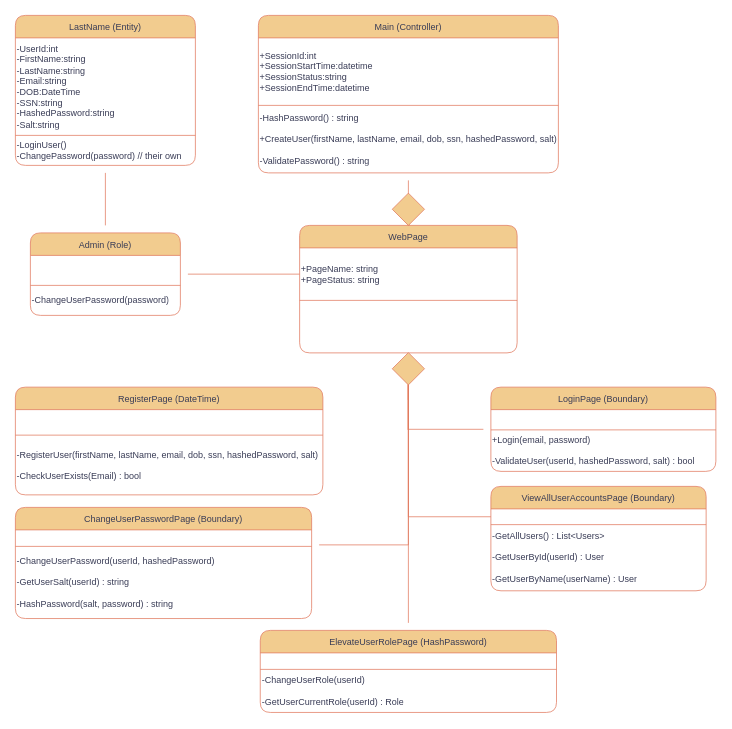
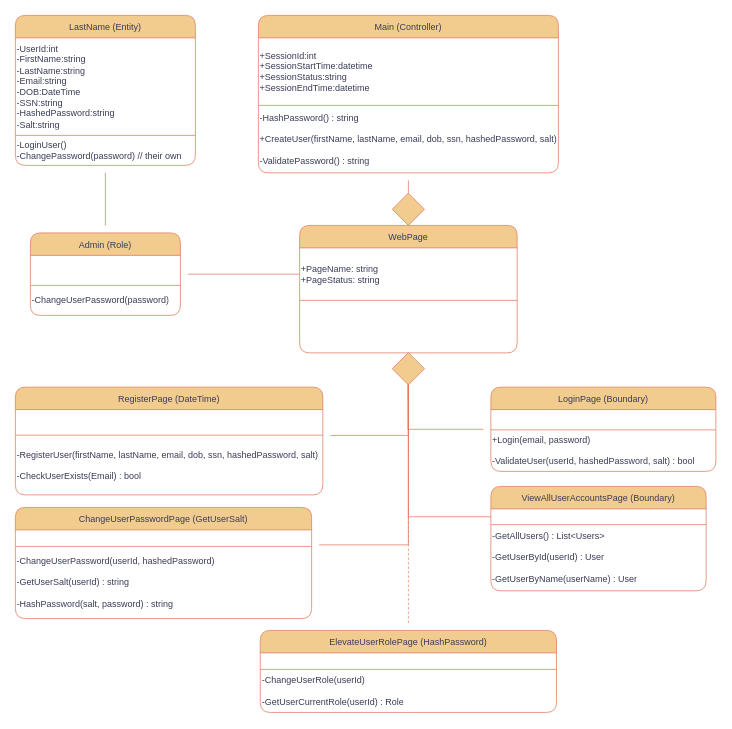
  <mxCell id="0" />
  <mxCell id="1" parent="0" />
- <mxCell id="2" style="edgeStyle=orthogonalEdgeStyle;rounded=0;orthogonalLoop=1;jettySize=auto;html=1;strokeColor=#E07A5F;fontColor=#393C56;fillColor=#F2CC8F;endArrow=none;endFill=0;" edge="1" parent="1" source="55" target="8"><mxGeometry relative="1" as="geometry" /></mxCell>
+ <mxCell id="2" style="edgeStyle=orthogonalEdgeStyle;rounded=0;orthogonalLoop=1;jettySize=auto;html=1;strokeColor=#E07A5F;fontColor=#393C56;fillColor=#F2CC8F;endArrow=none;endFill=0;dashed=1;" edge="1" parent="1" source="55" target="8"><mxGeometry relative="1" as="geometry" /></mxCell>
  <mxCell id="3" value="Main (Controller)" style="shape=table;startSize=30;container=1;collapsible=0;childLayout=tableLayout;perimeterSpacing=10;swimlaneLine=1;rounded=1;labelBackgroundColor=none;fillColor=#F2CC8F;strokeColor=#E07A5F;fontColor=#393C56;" parent="1" vertex="1"><mxGeometry x="344" y="20" width="400" height="210" as="geometry" /></mxCell>
  <mxCell id="4" value="" style="shape=tableRow;horizontal=0;startSize=0;swimlaneHead=0;swimlaneBody=0;strokeColor=#E07A5F;top=0;left=0;bottom=0;right=0;collapsible=0;dropTarget=0;fillColor=none;points=[[0,0.5],[1,0.5]];portConstraint=eastwest;swimlaneLine=1;labelBackgroundColor=none;fontColor=#393C56;" parent="3" vertex="1"><mxGeometry y="30" width="400" height="90" as="geometry" /></mxCell>
  <mxCell id="5" value="+SessionId:int&lt;br&gt;+SessionStartTime:datetime&lt;br&gt;+SessionStatus:string&lt;br&gt;+SessionEndTime:datetime" style="shape=partialRectangle;html=1;whiteSpace=wrap;connectable=0;strokeColor=#E07A5F;overflow=hidden;fillColor=none;top=0;left=0;bottom=0;right=0;pointerEvents=1;swimlaneLine=1;align=left;labelBackgroundColor=none;fontColor=#393C56;" parent="4" vertex="1"><mxGeometry width="400" height="90" as="geometry"><mxRectangle width="400" height="90" as="alternateBounds" /></mxGeometry></mxCell>
  <mxCell id="6" value="" style="shape=tableRow;horizontal=0;startSize=0;swimlaneHead=0;swimlaneBody=0;strokeColor=#E07A5F;top=0;left=0;bottom=0;right=0;collapsible=0;dropTarget=0;fillColor=none;points=[[0,0.5],[1,0.5]];portConstraint=eastwest;swimlaneLine=1;labelBackgroundColor=none;fontColor=#393C56;" parent="3" vertex="1"><mxGeometry y="120" width="400" height="90" as="geometry" /></mxCell>
  <mxCell id="7" value="-HashPassword() : string&lt;br&gt;&lt;br&gt;+CreateUser(firstName, lastName, email, dob, ssn, hashedPassword, salt)&lt;br&gt;&lt;br&gt;-ValidatePassword() : string" style="shape=partialRectangle;html=1;whiteSpace=wrap;connectable=0;strokeColor=#E07A5F;overflow=hidden;fillColor=none;top=0;left=0;bottom=0;right=0;pointerEvents=1;swimlaneLine=1;align=left;labelBackgroundColor=none;fontColor=#393C56;" parent="6" vertex="1"><mxGeometry width="400" height="90" as="geometry"><mxRectangle width="400" height="90" as="alternateBounds" /></mxGeometry></mxCell>
  <mxCell id="8" value="WebPage" style="shape=table;startSize=30;container=1;collapsible=0;childLayout=tableLayout;perimeterSpacing=10;swimlaneLine=1;rounded=1;labelBackgroundColor=none;fillColor=#F2CC8F;strokeColor=#E07A5F;fontColor=#393C56;" parent="1" vertex="1"><mxGeometry x="399" y="300" width="290" height="170" as="geometry" /></mxCell>
  <mxCell id="9" value="" style="shape=tableRow;horizontal=0;startSize=0;swimlaneHead=0;swimlaneBody=0;strokeColor=#E07A5F;top=0;left=0;bottom=0;right=0;collapsible=0;dropTarget=0;fillColor=none;points=[[0,0.5],[1,0.5]];portConstraint=eastwest;swimlaneLine=1;labelBackgroundColor=none;fontColor=#393C56;" parent="8" vertex="1"><mxGeometry y="30" width="290" height="70" as="geometry" /></mxCell>
  <mxCell id="10" value="+PageName: string&lt;br&gt;+PageStatus: string" style="shape=partialRectangle;html=1;whiteSpace=wrap;connectable=0;strokeColor=#E07A5F;overflow=hidden;fillColor=none;top=0;left=0;bottom=0;right=0;pointerEvents=1;swimlaneLine=1;align=left;labelBackgroundColor=none;fontColor=#393C56;" parent="9" vertex="1"><mxGeometry width="290" height="70" as="geometry"><mxRectangle width="290" height="70" as="alternateBounds" /></mxGeometry></mxCell>
  <mxCell id="11" value="" style="shape=tableRow;horizontal=0;startSize=0;swimlaneHead=0;swimlaneBody=0;strokeColor=#E07A5F;top=0;left=0;bottom=0;right=0;collapsible=0;dropTarget=0;fillColor=none;points=[[0,0.5],[1,0.5]];portConstraint=eastwest;swimlaneLine=1;labelBackgroundColor=none;fontColor=#393C56;" parent="8" vertex="1"><mxGeometry y="100" width="290" height="70" as="geometry" /></mxCell>
  <mxCell id="12" value="" style="shape=partialRectangle;html=1;whiteSpace=wrap;connectable=0;strokeColor=#E07A5F;overflow=hidden;fillColor=none;top=0;left=0;bottom=0;right=0;pointerEvents=1;swimlaneLine=1;align=left;labelBackgroundColor=none;fontColor=#393C56;" parent="11" vertex="1"><mxGeometry width="290" height="70" as="geometry"><mxRectangle width="290" height="70" as="alternateBounds" /></mxGeometry></mxCell>
  <mxCell id="13" style="edgeStyle=orthogonalEdgeStyle;rounded=0;orthogonalLoop=1;jettySize=auto;html=1;strokeColor=#E07A5F;fontColor=#393C56;fillColor=#F2CC8F;endArrow=none;endFill=0;" edge="1" parent="1" source="14" target="20"><mxGeometry relative="1" as="geometry" /></mxCell>
  <mxCell id="14" value="LastName (Entity)" style="shape=table;startSize=30;container=1;collapsible=0;childLayout=tableLayout;perimeterSpacing=10;swimlaneLine=1;rounded=1;labelBackgroundColor=none;fillColor=#F2CC8F;strokeColor=#E07A5F;fontColor=#393C56;" parent="1" vertex="1"><mxGeometry x="20" y="20" width="240" height="200" as="geometry" /></mxCell>
  <mxCell id="15" value="" style="shape=tableRow;horizontal=0;startSize=0;swimlaneHead=0;swimlaneBody=0;strokeColor=#E07A5F;top=0;left=0;bottom=0;right=0;collapsible=0;dropTarget=0;fillColor=none;points=[[0,0.5],[1,0.5]];portConstraint=eastwest;swimlaneLine=1;labelBackgroundColor=none;fontColor=#393C56;" parent="14" vertex="1"><mxGeometry y="30" width="240" height="130" as="geometry" /></mxCell>
  <mxCell id="16" value="-UserId:int&lt;br&gt;-FirstName:string&lt;br&gt;-LastName:string&lt;br&gt;-Email:string&lt;br&gt;-DOB:DateTime&lt;br&gt;-SSN:string&lt;br&gt;-HashedPassword:string&lt;br&gt;-Salt:string" style="shape=partialRectangle;html=1;whiteSpace=wrap;connectable=0;strokeColor=#E07A5F;overflow=hidden;fillColor=none;top=0;left=0;bottom=0;right=0;pointerEvents=1;swimlaneLine=1;align=left;labelBackgroundColor=none;fontColor=#393C56;" parent="15" vertex="1"><mxGeometry width="240" height="130" as="geometry"><mxRectangle width="240" height="130" as="alternateBounds" /></mxGeometry></mxCell>
  <mxCell id="17" value="" style="shape=tableRow;horizontal=0;startSize=0;swimlaneHead=0;swimlaneBody=0;strokeColor=#E07A5F;top=0;left=0;bottom=0;right=0;collapsible=0;dropTarget=0;fillColor=none;points=[[0,0.5],[1,0.5]];portConstraint=eastwest;swimlaneLine=1;labelBackgroundColor=none;fontColor=#393C56;" parent="14" vertex="1"><mxGeometry y="160" width="240" height="40" as="geometry" /></mxCell>
  <mxCell id="18" value="-LoginUser()&lt;br&gt;-ChangePassword(password) // their own" style="shape=partialRectangle;html=1;whiteSpace=wrap;connectable=0;strokeColor=#E07A5F;overflow=hidden;fillColor=none;top=0;left=0;bottom=0;right=0;pointerEvents=1;swimlaneLine=1;align=left;labelBackgroundColor=none;fontColor=#393C56;" parent="17" vertex="1"><mxGeometry width="240" height="40" as="geometry"><mxRectangle width="240" height="40" as="alternateBounds" /></mxGeometry></mxCell>
  <mxCell id="19" style="edgeStyle=orthogonalEdgeStyle;rounded=0;orthogonalLoop=1;jettySize=auto;html=1;strokeColor=#E07A5F;fontColor=#393C56;fillColor=#F2CC8F;endArrow=none;endFill=0;" edge="1" parent="1" source="20" target="9"><mxGeometry relative="1" as="geometry" /></mxCell>
  <mxCell id="20" value="Admin (Role)" style="shape=table;startSize=30;container=1;collapsible=0;childLayout=tableLayout;perimeterSpacing=10;swimlaneLine=1;rounded=1;labelBackgroundColor=none;fillColor=#F2CC8F;strokeColor=#E07A5F;fontColor=#393C56;" parent="1" vertex="1"><mxGeometry x="40" y="310" width="200" height="110" as="geometry" /></mxCell>
  <mxCell id="21" value="" style="shape=tableRow;horizontal=0;startSize=0;swimlaneHead=0;swimlaneBody=0;strokeColor=#E07A5F;top=0;left=0;bottom=0;right=0;collapsible=0;dropTarget=0;fillColor=none;points=[[0,0.5],[1,0.5]];portConstraint=eastwest;swimlaneLine=1;labelBackgroundColor=none;fontColor=#393C56;" parent="20" vertex="1"><mxGeometry y="30" width="200" height="40" as="geometry" /></mxCell>
  <mxCell id="22" value="" style="shape=partialRectangle;html=1;whiteSpace=wrap;connectable=0;strokeColor=#E07A5F;overflow=hidden;fillColor=none;top=0;left=0;bottom=0;right=0;pointerEvents=1;swimlaneLine=1;labelBackgroundColor=none;fontColor=#393C56;" parent="21" vertex="1"><mxGeometry width="200" height="40" as="geometry"><mxRectangle width="200" height="40" as="alternateBounds" /></mxGeometry></mxCell>
  <mxCell id="23" value="" style="shape=tableRow;horizontal=0;startSize=0;swimlaneHead=0;swimlaneBody=0;strokeColor=#E07A5F;top=0;left=0;bottom=0;right=0;collapsible=0;dropTarget=0;fillColor=none;points=[[0,0.5],[1,0.5]];portConstraint=eastwest;swimlaneLine=1;labelBackgroundColor=none;fontColor=#393C56;" parent="20" vertex="1"><mxGeometry y="70" width="200" height="40" as="geometry" /></mxCell>
  <mxCell id="24" value="-ChangeUserPassword(password)" style="shape=partialRectangle;html=1;whiteSpace=wrap;connectable=0;strokeColor=#E07A5F;overflow=hidden;fillColor=none;top=0;left=0;bottom=0;right=0;pointerEvents=1;swimlaneLine=1;align=left;labelBackgroundColor=none;fontColor=#393C56;" parent="23" vertex="1"><mxGeometry width="200" height="40" as="geometry"><mxRectangle width="200" height="40" as="alternateBounds" /></mxGeometry></mxCell>
+ <mxCell id="25" style="edgeStyle=orthogonalEdgeStyle;rounded=0;orthogonalLoop=1;jettySize=auto;html=1;endArrow=none;endFill=0;labelBackgroundColor=none;strokeColor=#E07A5F;fontColor=default;" parent="1" source="26" target="8" edge="1"><mxGeometry relative="1" as="geometry"><Array as="points"><mxPoint x="544" y="580" /></Array></mxGeometry></mxCell>
  <mxCell id="26" value="RegisterPage (DateTime)" style="shape=table;startSize=30;container=1;collapsible=0;childLayout=tableLayout;perimeterSpacing=10;swimlaneLine=1;rounded=1;labelBackgroundColor=none;fillColor=#F2CC8F;strokeColor=#E07A5F;fontColor=#393C56;" parent="1" vertex="1"><mxGeometry x="20" y="515.67" width="410" height="143.66" as="geometry" /></mxCell>
  <mxCell id="27" value="" style="shape=tableRow;horizontal=0;startSize=0;swimlaneHead=0;swimlaneBody=0;strokeColor=#E07A5F;top=0;left=0;bottom=0;right=0;collapsible=0;dropTarget=0;fillColor=none;points=[[0,0.5],[1,0.5]];portConstraint=eastwest;swimlaneLine=1;labelBackgroundColor=none;fontColor=#393C56;" parent="26" vertex="1"><mxGeometry y="30" width="410" height="34" as="geometry" /></mxCell>
  <mxCell id="28" value="" style="shape=partialRectangle;html=1;whiteSpace=wrap;connectable=0;strokeColor=#E07A5F;overflow=hidden;fillColor=none;top=0;left=0;bottom=0;right=0;pointerEvents=1;swimlaneLine=1;align=left;labelBackgroundColor=none;fontColor=#393C56;" parent="27" vertex="1"><mxGeometry width="410" height="34" as="geometry"><mxRectangle width="410" height="34" as="alternateBounds" /></mxGeometry></mxCell>
  <mxCell id="29" value="" style="shape=tableRow;horizontal=0;startSize=0;swimlaneHead=0;swimlaneBody=0;strokeColor=#E07A5F;top=0;left=0;bottom=0;right=0;collapsible=0;dropTarget=0;fillColor=none;points=[[0,0.5],[1,0.5]];portConstraint=eastwest;swimlaneLine=1;labelBackgroundColor=none;fontColor=#393C56;" parent="26" vertex="1"><mxGeometry y="64" width="410" height="80" as="geometry" /></mxCell>
  <mxCell id="30" value="-RegisterUser(firstName, lastName, email, dob, ssn, hashedPassword, salt)&lt;br&gt;&lt;br&gt;-CheckUserExists(Email) : bool" style="shape=partialRectangle;html=1;whiteSpace=wrap;connectable=0;strokeColor=#E07A5F;overflow=hidden;fillColor=none;top=0;left=0;bottom=0;right=0;pointerEvents=1;swimlaneLine=1;align=left;labelBackgroundColor=none;fontColor=#393C56;" parent="29" vertex="1"><mxGeometry width="410" height="80" as="geometry"><mxRectangle width="410" height="80" as="alternateBounds" /></mxGeometry></mxCell>
  <mxCell id="31" style="edgeStyle=orthogonalEdgeStyle;rounded=0;orthogonalLoop=1;jettySize=auto;html=1;endArrow=none;endFill=0;labelBackgroundColor=none;strokeColor=#E07A5F;fontColor=default;exitX=0;exitY=0.5;exitDx=0;exitDy=0;" parent="1" source="39" target="8" edge="1"><mxGeometry relative="1" as="geometry"><Array as="points"><mxPoint x="544" y="689" /></Array></mxGeometry></mxCell>
  <mxCell id="32" value="LoginPage (Boundary)" style="shape=table;startSize=30;container=1;collapsible=0;childLayout=tableLayout;perimeterSpacing=10;swimlaneLine=1;rounded=1;labelBackgroundColor=none;fillColor=#F2CC8F;strokeColor=#E07A5F;fontColor=#393C56;" parent="1" vertex="1"><mxGeometry x="654" y="515.67" width="300" height="112.33" as="geometry" /></mxCell>
  <mxCell id="33" value="" style="shape=tableRow;horizontal=0;startSize=0;swimlaneHead=0;swimlaneBody=0;strokeColor=#E07A5F;top=0;left=0;bottom=0;right=0;collapsible=0;dropTarget=0;fillColor=none;points=[[0,0.5],[1,0.5]];portConstraint=eastwest;swimlaneLine=1;labelBackgroundColor=none;fontColor=#393C56;" parent="32" vertex="1"><mxGeometry y="30" width="300" height="27" as="geometry" /></mxCell>
  <mxCell id="34" value="" style="shape=partialRectangle;html=1;whiteSpace=wrap;connectable=0;strokeColor=#E07A5F;overflow=hidden;fillColor=none;top=0;left=0;bottom=0;right=0;pointerEvents=1;swimlaneLine=1;align=left;labelBackgroundColor=none;fontColor=#393C56;" parent="33" vertex="1"><mxGeometry width="300" height="27" as="geometry"><mxRectangle width="300" height="27" as="alternateBounds" /></mxGeometry></mxCell>
  <mxCell id="35" value="" style="shape=tableRow;horizontal=0;startSize=0;swimlaneHead=0;swimlaneBody=0;strokeColor=#E07A5F;top=0;left=0;bottom=0;right=0;collapsible=0;dropTarget=0;fillColor=none;points=[[0,0.5],[1,0.5]];portConstraint=eastwest;swimlaneLine=1;labelBackgroundColor=none;fontColor=#393C56;" parent="32" vertex="1"><mxGeometry y="57" width="300" height="55" as="geometry" /></mxCell>
  <mxCell id="36" value="+Login(email, password)&lt;br&gt;&lt;br&gt;-ValidateUser(userId, hashedPassword, salt) : bool&amp;nbsp;" style="shape=partialRectangle;html=1;whiteSpace=wrap;connectable=0;strokeColor=#E07A5F;overflow=hidden;fillColor=none;top=0;left=0;bottom=0;right=0;pointerEvents=1;swimlaneLine=1;align=left;labelBackgroundColor=none;fontColor=#393C56;" parent="35" vertex="1"><mxGeometry width="300" height="55" as="geometry"><mxRectangle width="300" height="55" as="alternateBounds" /></mxGeometry></mxCell>
  <mxCell id="37" style="edgeStyle=orthogonalEdgeStyle;rounded=0;orthogonalLoop=1;jettySize=auto;html=1;endArrow=none;endFill=0;labelBackgroundColor=none;strokeColor=#E07A5F;fontColor=default;" parent="1" source="32" target="8" edge="1"><mxGeometry relative="1" as="geometry"><Array as="points"><mxPoint x="544" y="572" /></Array></mxGeometry></mxCell>
  <mxCell id="38" value="ViewAllUserAccountsPage (Boundary)" style="shape=table;startSize=30;container=1;collapsible=0;childLayout=tableLayout;perimeterSpacing=10;swimlaneLine=1;rounded=1;labelBackgroundColor=none;fillColor=#F2CC8F;strokeColor=#E07A5F;fontColor=#393C56;" parent="1" vertex="1"><mxGeometry x="654" y="648" width="287" height="139.239" as="geometry" /></mxCell>
  <mxCell id="39" value="" style="shape=tableRow;horizontal=0;startSize=0;swimlaneHead=0;swimlaneBody=0;strokeColor=#E07A5F;top=0;left=0;bottom=0;right=0;collapsible=0;dropTarget=0;fillColor=none;points=[[0,0.5],[1,0.5]];portConstraint=eastwest;swimlaneLine=1;labelBackgroundColor=none;fontColor=#393C56;" parent="38" vertex="1"><mxGeometry y="30" width="287" height="21" as="geometry" /></mxCell>
  <mxCell id="40" value="" style="shape=partialRectangle;html=1;whiteSpace=wrap;connectable=0;strokeColor=#E07A5F;overflow=hidden;fillColor=none;top=0;left=0;bottom=0;right=0;pointerEvents=1;swimlaneLine=1;align=left;labelBackgroundColor=none;fontColor=#393C56;" parent="39" vertex="1"><mxGeometry width="287" height="21" as="geometry"><mxRectangle width="287" height="21" as="alternateBounds" /></mxGeometry></mxCell>
  <mxCell id="41" value="" style="shape=tableRow;horizontal=0;startSize=0;swimlaneHead=0;swimlaneBody=0;strokeColor=#E07A5F;top=0;left=0;bottom=0;right=0;collapsible=0;dropTarget=0;fillColor=none;points=[[0,0.5],[1,0.5]];portConstraint=eastwest;swimlaneLine=1;labelBackgroundColor=none;fontColor=#393C56;" parent="38" vertex="1"><mxGeometry y="51" width="287" height="88" as="geometry" /></mxCell>
  <mxCell id="42" value="-GetAllUsers() : List&amp;lt;Users&amp;gt;&lt;br&gt;&lt;br&gt;-GetUserById(userId) : User&lt;br&gt;&lt;br&gt;-GetUserByName(userName) : User" style="shape=partialRectangle;html=1;whiteSpace=wrap;connectable=0;strokeColor=#E07A5F;overflow=hidden;fillColor=none;top=0;left=0;bottom=0;right=0;pointerEvents=1;swimlaneLine=1;align=left;labelBackgroundColor=none;fontColor=#393C56;" parent="41" vertex="1"><mxGeometry width="287" height="88" as="geometry"><mxRectangle width="287" height="88" as="alternateBounds" /></mxGeometry></mxCell>
- <mxCell id="43" value="ChangeUserPasswordPage (Boundary)" style="shape=table;startSize=30;container=1;collapsible=0;childLayout=tableLayout;perimeterSpacing=10;swimlaneLine=1;rounded=1;labelBackgroundColor=none;fillColor=#F2CC8F;strokeColor=#E07A5F;fontColor=#393C56;" parent="1" vertex="1"><mxGeometry x="20" y="676" width="395" height="148.21" as="geometry" /></mxCell>
+ <mxCell id="43" value="ChangeUserPasswordPage (GetUserSalt)" style="shape=table;startSize=30;container=1;collapsible=0;childLayout=tableLayout;perimeterSpacing=10;swimlaneLine=1;rounded=1;labelBackgroundColor=none;fillColor=#F2CC8F;strokeColor=#E07A5F;fontColor=#393C56;" parent="1" vertex="1"><mxGeometry x="20" y="676" width="395" height="148.21" as="geometry" /></mxCell>
  <mxCell id="44" value="" style="shape=tableRow;horizontal=0;startSize=0;swimlaneHead=0;swimlaneBody=0;strokeColor=#E07A5F;top=0;left=0;bottom=0;right=0;collapsible=0;dropTarget=0;fillColor=none;points=[[0,0.5],[1,0.5]];portConstraint=eastwest;swimlaneLine=1;labelBackgroundColor=none;fontColor=#393C56;" parent="43" vertex="1"><mxGeometry y="30" width="395" height="22" as="geometry" /></mxCell>
  <mxCell id="45" value="" style="shape=partialRectangle;html=1;whiteSpace=wrap;connectable=0;strokeColor=#E07A5F;overflow=hidden;fillColor=none;top=0;left=0;bottom=0;right=0;pointerEvents=1;swimlaneLine=1;align=left;labelBackgroundColor=none;fontColor=#393C56;" parent="44" vertex="1"><mxGeometry width="395" height="22" as="geometry"><mxRectangle width="395" height="22" as="alternateBounds" /></mxGeometry></mxCell>
  <mxCell id="46" value="" style="shape=tableRow;horizontal=0;startSize=0;swimlaneHead=0;swimlaneBody=0;strokeColor=#E07A5F;top=0;left=0;bottom=0;right=0;collapsible=0;dropTarget=0;fillColor=none;points=[[0,0.5],[1,0.5]];portConstraint=eastwest;swimlaneLine=1;labelBackgroundColor=none;fontColor=#393C56;" parent="43" vertex="1"><mxGeometry y="52" width="395" height="96" as="geometry" /></mxCell>
  <mxCell id="47" value="-ChangeUserPassword(userId, hashedPassword)&lt;br&gt;&lt;br&gt;-GetUserSalt(userId) : string&lt;br&gt;&lt;br&gt;-HashPassword(salt, password) : string&amp;nbsp;" style="shape=partialRectangle;html=1;whiteSpace=wrap;connectable=0;strokeColor=#E07A5F;overflow=hidden;fillColor=none;top=0;left=0;bottom=0;right=0;pointerEvents=1;swimlaneLine=1;align=left;labelBackgroundColor=none;fontColor=#393C56;" parent="46" vertex="1"><mxGeometry width="395" height="96" as="geometry"><mxRectangle width="395" height="96" as="alternateBounds" /></mxGeometry></mxCell>
  <mxCell id="48" style="edgeStyle=orthogonalEdgeStyle;rounded=0;orthogonalLoop=1;jettySize=auto;html=1;endArrow=none;endFill=0;labelBackgroundColor=none;strokeColor=#E07A5F;fontColor=default;" parent="1" source="53" target="8" edge="1"><mxGeometry relative="1" as="geometry"><Array as="points"><mxPoint x="544" y="572.67" /></Array><mxPoint x="544" y="506.835" as="sourcePoint" /></mxGeometry></mxCell>
  <mxCell id="49" value="" style="edgeStyle=orthogonalEdgeStyle;rounded=0;orthogonalLoop=1;jettySize=auto;html=1;endArrow=none;endFill=0;labelBackgroundColor=none;strokeColor=#E07A5F;fontColor=default;" parent="1" source="53" edge="1"><mxGeometry relative="1" as="geometry"><mxPoint x="374" y="772.67" as="sourcePoint" /><mxPoint x="544" y="506.835" as="targetPoint" /><Array as="points" /></mxGeometry></mxCell>
  <mxCell id="50" style="edgeStyle=orthogonalEdgeStyle;rounded=0;orthogonalLoop=1;jettySize=auto;html=1;strokeColor=#E07A5F;fontColor=default;fillColor=#F2CC8F;endArrow=none;endFill=0;labelBackgroundColor=none;" parent="1" target="3" edge="1"><mxGeometry relative="1" as="geometry"><mxPoint x="544" y="263.165" as="sourcePoint" /><Array as="points"><mxPoint x="545" y="263" /><mxPoint x="545" y="300" /><mxPoint x="544" y="300" /></Array></mxGeometry></mxCell>
  <mxCell id="51" value="" style="edgeStyle=orthogonalEdgeStyle;rounded=0;orthogonalLoop=1;jettySize=auto;html=1;endArrow=none;endFill=0;labelBackgroundColor=none;strokeColor=#E07A5F;fontColor=default;" edge="1" parent="1" source="43" target="53"><mxGeometry relative="1" as="geometry"><mxPoint x="384" y="770" as="sourcePoint" /><mxPoint x="544" y="506.835" as="targetPoint" /><Array as="points"><mxPoint x="544" y="726" /></Array></mxGeometry></mxCell>
  <mxCell id="52" value="" style="edgeStyle=orthogonalEdgeStyle;rounded=0;orthogonalLoop=1;jettySize=auto;html=1;endArrow=none;endFill=0;labelBackgroundColor=none;strokeColor=#E07A5F;fontColor=default;" edge="1" parent="1" target="53"><mxGeometry relative="1" as="geometry"><Array as="points"><mxPoint x="544" y="572.67" /></Array><mxPoint x="544" y="506.835" as="sourcePoint" /><mxPoint x="544" y="480" as="targetPoint" /></mxGeometry></mxCell>
  <mxCell id="53" value="" style="rhombus;whiteSpace=wrap;html=1;labelBackgroundColor=none;fillColor=#F2CC8F;strokeColor=#E07A5F;fontColor=#393C56;" vertex="1" parent="1"><mxGeometry x="522.5" y="469.67" width="43" height="43" as="geometry" /></mxCell>
  <mxCell id="54" value="" style="rhombus;whiteSpace=wrap;html=1;labelBackgroundColor=none;fillColor=#F2CC8F;strokeColor=#E07A5F;fontColor=#393C56;" vertex="1" parent="1"><mxGeometry x="522.5" y="257" width="43" height="43" as="geometry" /></mxCell>
  <mxCell id="55" value="ElevateUserRolePage (HashPassword)" style="shape=table;startSize=30;container=1;collapsible=0;childLayout=tableLayout;perimeterSpacing=10;swimlaneLine=1;rounded=1;labelBackgroundColor=none;fillColor=#F2CC8F;strokeColor=#E07A5F;fontColor=#393C56;" vertex="1" parent="1"><mxGeometry x="346.5" y="840" width="395" height="109.427" as="geometry" /></mxCell>
  <mxCell id="56" value="" style="shape=tableRow;horizontal=0;startSize=0;swimlaneHead=0;swimlaneBody=0;strokeColor=#E07A5F;top=0;left=0;bottom=0;right=0;collapsible=0;dropTarget=0;fillColor=none;points=[[0,0.5],[1,0.5]];portConstraint=eastwest;swimlaneLine=1;labelBackgroundColor=none;fontColor=#393C56;" vertex="1" parent="55"><mxGeometry y="30" width="395" height="22" as="geometry" /></mxCell>
  <mxCell id="57" value="" style="shape=partialRectangle;html=1;whiteSpace=wrap;connectable=0;strokeColor=#E07A5F;overflow=hidden;fillColor=none;top=0;left=0;bottom=0;right=0;pointerEvents=1;swimlaneLine=1;align=left;labelBackgroundColor=none;fontColor=#393C56;" vertex="1" parent="56"><mxGeometry width="395" height="22" as="geometry"><mxRectangle width="395" height="22" as="alternateBounds" /></mxGeometry></mxCell>
  <mxCell id="58" value="" style="shape=tableRow;horizontal=0;startSize=0;swimlaneHead=0;swimlaneBody=0;strokeColor=#E07A5F;top=0;left=0;bottom=0;right=0;collapsible=0;dropTarget=0;fillColor=none;points=[[0,0.5],[1,0.5]];portConstraint=eastwest;swimlaneLine=1;labelBackgroundColor=none;fontColor=#393C56;" vertex="1" parent="55"><mxGeometry y="52" width="395" height="57" as="geometry" /></mxCell>
  <mxCell id="59" value="-ChangeUserRole(userId)&amp;nbsp;&lt;br&gt;&lt;br&gt;-GetUserCurrentRole(userId) : Role" style="shape=partialRectangle;html=1;whiteSpace=wrap;connectable=0;strokeColor=#E07A5F;overflow=hidden;fillColor=none;top=0;left=0;bottom=0;right=0;pointerEvents=1;swimlaneLine=1;align=left;labelBackgroundColor=none;fontColor=#393C56;" vertex="1" parent="58"><mxGeometry width="395" height="57" as="geometry"><mxRectangle width="395" height="57" as="alternateBounds" /></mxGeometry></mxCell>
